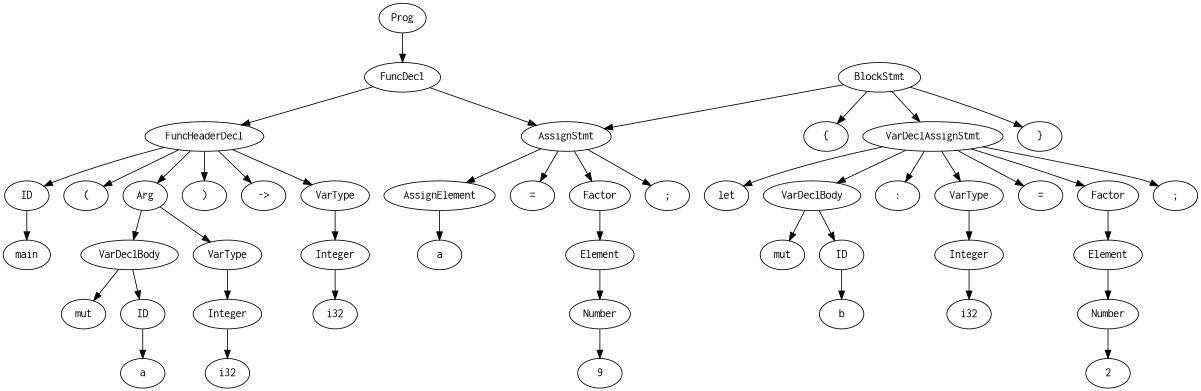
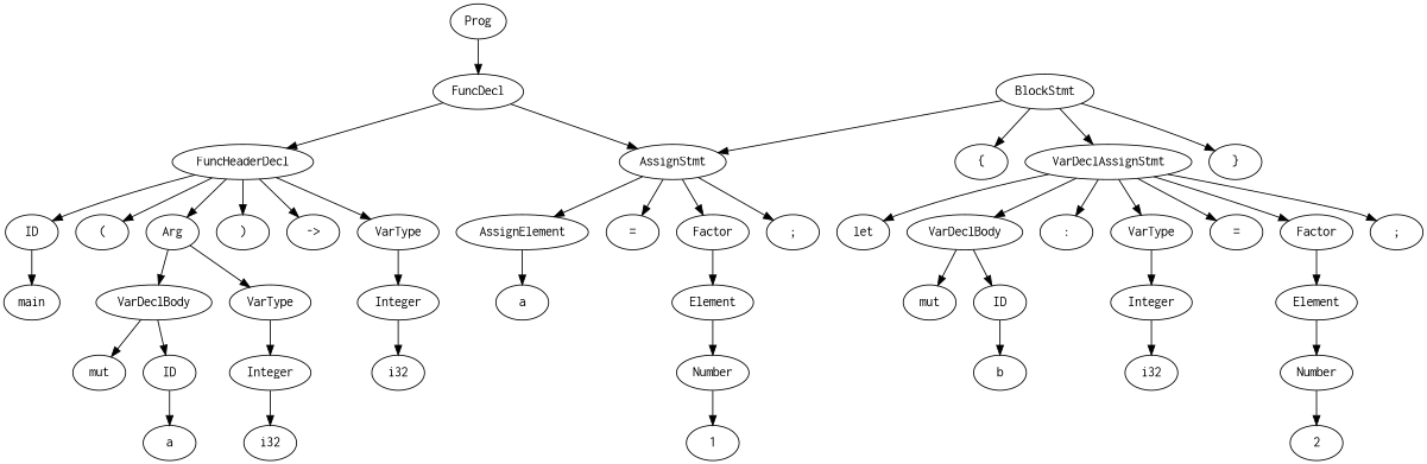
  digraph {
    node [fontname=Courier shape=ellipse]
    n1 [label=Prog]
    n2 [label=FuncDecl]
    n3 [label=FuncHeaderDecl]
    n4 [label=AssignStmt]
    n5 [label=ID]
    n6 [label="("]
    n7 [label=Arg]
    n8 [label=")"]
    n9 [label="->"]
    n10 [label=VarType]
    n11 [label=BlockStmt]
    n12 [label="{"]
    n13 [label=VarDeclAssignStmt]
    n14 [label="}"]
    n15 [label=main]
    n16 [label=VarDeclBody]
    n17 [label=VarType]
    n18 [label=Integer]
    n19 [label=mut]
    n20 [label=ID]
    n21 [label=Integer]
    n22 [label=a]
    n23 [label=i32]
    n24 [label=i32]
    n25 [label=AssignElement]
    n26 [label="="]
    n27 [label=Factor]
    n28 [label=";"]
    n29 [label=let]
    n30 [label=VarDeclBody]
    n31 [label=":"]
    n32 [label=VarType]
    n33 [label="="]
    n34 [label=Factor]
    n35 [label=";"]
    n36 [label=a]
    n37 [label=Element]
    n38 [label=Number]
-   n39 [label=9]
+   n39 [label=1]
    n40 [label=mut]
    n41 [label=ID]
    n42 [label=Integer]
    n43 [label=Element]
    n44 [label=b]
    n45 [label=i32]
    n46 [label=Number]
    n47 [label=2]
    n1 -> n2
    n2 -> n3
    n2 -> n4
    n3 -> n5
    n3 -> n6
    n3 -> n7
    n3 -> n8
    n3 -> n9
    n3 -> n10
    n4 -> n25
    n4 -> n26
    n4 -> n27
    n4 -> n28
    n5 -> n15
    n7 -> n16
    n7 -> n17
    n10 -> n18
    n11 -> n4
    n11 -> n12
    n11 -> n13
    n11 -> n14
    n13 -> n29
    n13 -> n30
    n13 -> n31
    n13 -> n32
    n13 -> n33
    n13 -> n34
    n13 -> n35
    n16 -> n19
    n16 -> n20
    n17 -> n21
    n18 -> n24
    n20 -> n22
    n21 -> n23
    n25 -> n36
    n27 -> n37
    n30 -> n40
    n30 -> n41
    n32 -> n42
    n34 -> n43
    n37 -> n38
    n38 -> n39
    n41 -> n44
    n42 -> n45
    n43 -> n46
    n46 -> n47
  }
